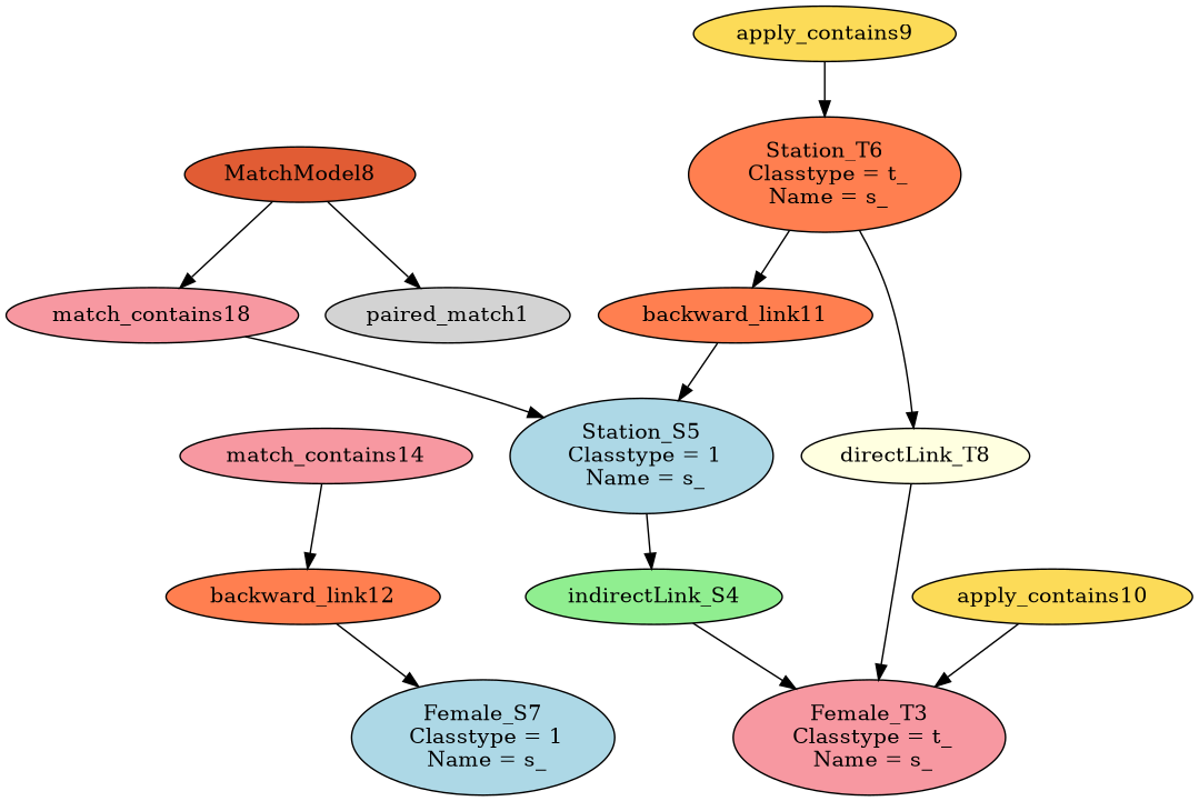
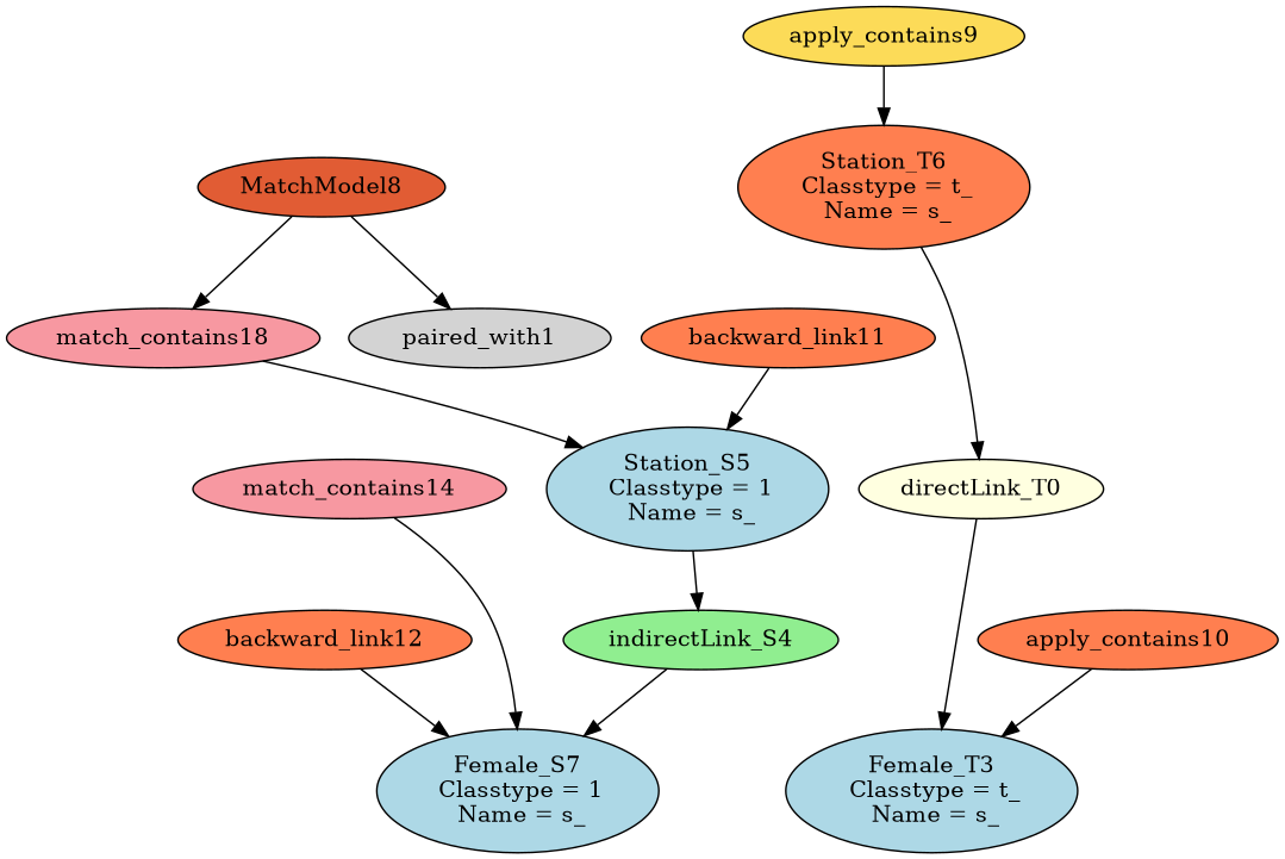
  digraph {
    node [fillcolor=lightblue style=filled]
-   "directLink_T0\n" [fillcolor=lightyellow label=directLink_T8]
-   "Female_T3\n Classtype = t_\n Name = s_" [fillcolor="#F798A1"]
-   paired_with1 [fillcolor=lightgray label=paired_match1]
+   "directLink_T0\n" [fillcolor=lightyellow]
+   "Female_T3\n Classtype = t_\n Name = s_"
+   paired_with1 [fillcolor=lightgray]
    apply_contains9 [fillcolor="#FCDB58"]
    "Station_T6\n Classtype = t_\n Name = s_" [fillcolor=coral]
-   apply_contains10 [fillcolor="#FCDB58"]
+   apply_contains10 [fillcolor=coral]
    backward_link12 [fillcolor=coral]
    "Female_S7\n Classtype = 1\n Name = s_"
    indirectLink_S4 [fillcolor=lightgreen]
    "Station_S5\n Classtype = 1\n Name = s_"
    backward_link11 [fillcolor=coral]
    MatchModel8 [fillcolor="#E15C34"]
    n13 [fillcolor="#F798A1" label=match_contains18]
    match_contains14 [fillcolor="#F798A1"]
    "directLink_T0\n" -> "Female_T3\n Classtype = t_\n Name = s_"
    apply_contains9 -> "Station_T6\n Classtype = t_\n Name = s_"
    "Station_T6\n Classtype = t_\n Name = s_" -> "directLink_T0\n"
-   "Station_T6\n Classtype = t_\n Name = s_" -> backward_link11
    apply_contains10 -> "Female_T3\n Classtype = t_\n Name = s_"
    backward_link12 -> "Female_S7\n Classtype = 1\n Name = s_"
-   indirectLink_S4 -> "Female_T3\n Classtype = t_\n Name = s_"
+   indirectLink_S4 -> "Female_S7\n Classtype = 1\n Name = s_"
    "Station_S5\n Classtype = 1\n Name = s_" -> indirectLink_S4
    backward_link11 -> "Station_S5\n Classtype = 1\n Name = s_"
    MatchModel8 -> paired_with1
    MatchModel8 -> n13
    n13 -> "Station_S5\n Classtype = 1\n Name = s_"
-   match_contains14 -> backward_link12
+   match_contains14 -> "Female_S7\n Classtype = 1\n Name = s_"
  }
